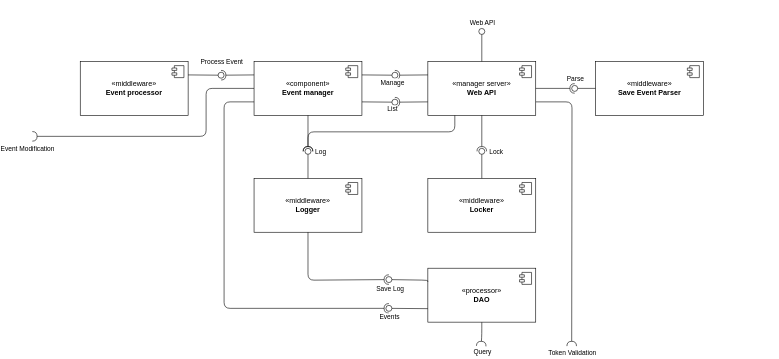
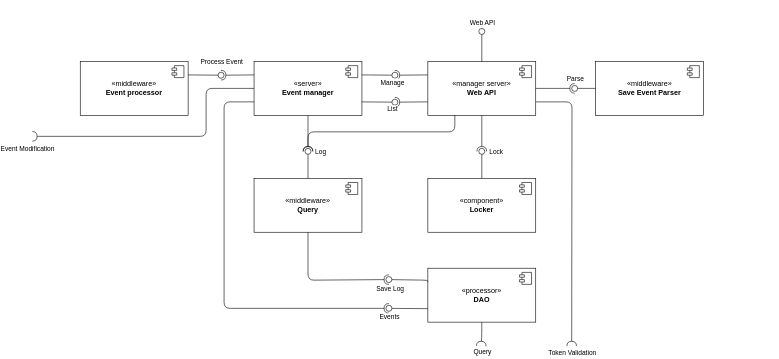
  <mxCell id="0" />
  <mxCell id="1" parent="0" />
  <mxCell id="2" value="" style="rounded=1;orthogonalLoop=1;jettySize=auto;html=1;endArrow=halfCircle;endFill=0;endSize=6;strokeWidth=1;sketch=0;fontSize=12;exitX=1;exitY=0.75;exitDx=0;exitDy=0;edgeStyle=orthogonalEdgeStyle;curved=0;" parent="1" source="10" edge="1"><mxGeometry relative="1" as="geometry"><mxPoint x="719" y="60" as="sourcePoint" /><mxPoint x="920" y="577" as="targetPoint" /></mxGeometry></mxCell>
  <mxCell id="3" value="Token Validation" style="edgeLabel;html=1;align=center;verticalAlign=middle;resizable=0;points=[];" parent="2" vertex="1" connectable="0"><mxGeometry x="0.695" relative="1" as="geometry"><mxPoint y="82" as="offset" /></mxGeometry></mxCell>
  <mxCell id="4" value="" style="ellipse;whiteSpace=wrap;html=1;align=center;aspect=fixed;fillColor=none;strokeColor=none;resizable=0;perimeter=centerPerimeter;rotatable=0;allowArrows=0;points=[];outlineConnect=1;" parent="1" vertex="1"><mxGeometry x="699" y="20" width="10" height="10" as="geometry" /></mxCell>
  <mxCell id="5" value="" style="ellipse;whiteSpace=wrap;html=1;align=center;aspect=fixed;fillColor=none;strokeColor=none;resizable=0;perimeter=centerPerimeter;rotatable=0;allowArrows=0;points=[];outlineConnect=1;" parent="1" vertex="1"><mxGeometry x="1220" y="157" width="10" height="10" as="geometry" /></mxCell>
  <mxCell id="6" value="" style="rounded=0;orthogonalLoop=1;jettySize=auto;html=1;endArrow=halfCircle;endFill=0;endSize=6;strokeWidth=1;sketch=0;exitX=0;exitY=0.75;exitDx=0;exitDy=0;" parent="1" source="10" target="9" edge="1"><mxGeometry relative="1" as="geometry"><mxPoint x="830" y="167" as="sourcePoint" /></mxGeometry></mxCell>
  <mxCell id="7" value="" style="rounded=0;orthogonalLoop=1;jettySize=auto;html=1;endArrow=oval;endFill=0;sketch=0;sourcePerimeterSpacing=0;targetPerimeterSpacing=0;endSize=10;exitX=1;exitY=0.75;exitDx=0;exitDy=0;" parent="1" source="21" target="9" edge="1"><mxGeometry relative="1" as="geometry"><mxPoint x="979" y="167" as="sourcePoint" /></mxGeometry></mxCell>
  <mxCell id="8" value="List" style="edgeLabel;html=1;align=center;verticalAlign=middle;resizable=0;points=[];" vertex="1" connectable="0" parent="7"><mxGeometry x="0.018" y="1" relative="1" as="geometry"><mxPoint x="22" y="13" as="offset" /></mxGeometry></mxCell>
  <mxCell id="9" value="" style="ellipse;whiteSpace=wrap;html=1;align=center;aspect=fixed;fillColor=none;strokeColor=none;resizable=0;perimeter=centerPerimeter;rotatable=0;allowArrows=0;points=[];outlineConnect=1;" parent="1" vertex="1"><mxGeometry y="165" width="10" height="10" as="geometry" x="620" /></mxCell>
  <mxCell id="10" value="«manager server»&lt;br&gt;&lt;b&gt;Web API&lt;br&gt;&lt;/b&gt;" style="html=1;dropTarget=0;whiteSpace=wrap;" parent="1" vertex="1"><mxGeometry x="680" y="102" width="180" height="90" as="geometry" /></mxCell>
  <mxCell id="11" value="" style="shape=module;jettyWidth=8;jettyHeight=4;" parent="10" vertex="1"><mxGeometry x="1" width="20" height="20" relative="1" as="geometry"><mxPoint x="-27" y="7" as="offset" /></mxGeometry></mxCell>
  <mxCell id="12" value="" style="rounded=0;orthogonalLoop=1;jettySize=auto;html=1;endArrow=halfCircle;endFill=0;endSize=6;strokeWidth=1;sketch=0;exitX=1;exitY=0.5;exitDx=0;exitDy=0;edgeStyle=orthogonalEdgeStyle;" parent="1" source="10" target="15" edge="1"><mxGeometry relative="1" as="geometry"><mxPoint x="650" y="172" as="sourcePoint" /></mxGeometry></mxCell>
  <mxCell id="13" value="" style="rounded=1;orthogonalLoop=1;jettySize=auto;html=1;endArrow=oval;endFill=0;sketch=0;sourcePerimeterSpacing=0;targetPerimeterSpacing=0;endSize=10;exitX=0;exitY=0.5;exitDx=0;exitDy=0;edgeStyle=orthogonalEdgeStyle;" parent="1" source="50" target="15" edge="1"><mxGeometry relative="1" as="geometry"><mxPoint x="610" y="172" as="sourcePoint" /></mxGeometry></mxCell>
  <mxCell id="14" value="Parse" style="edgeLabel;html=1;align=center;verticalAlign=middle;resizable=0;points=[];" parent="13" vertex="1" connectable="0"><mxGeometry x="0.04" relative="1" as="geometry"><mxPoint x="-17" y="-17" as="offset" /></mxGeometry></mxCell>
  <mxCell id="15" value="" style="ellipse;whiteSpace=wrap;html=1;align=center;aspect=fixed;fillColor=none;strokeColor=none;resizable=0;perimeter=centerPerimeter;rotatable=0;allowArrows=0;points=[];outlineConnect=1;" parent="1" vertex="1"><mxGeometry x="920" y="142" width="10" height="10" as="geometry" /></mxCell>
  <mxCell id="16" value="" style="rounded=0;orthogonalLoop=1;jettySize=auto;html=1;endArrow=oval;endFill=0;sketch=0;sourcePerimeterSpacing=0;targetPerimeterSpacing=0;endSize=10;exitX=0.5;exitY=0;exitDx=0;exitDy=0;" parent="1" source="10" target="18" edge="1"><mxGeometry relative="1" as="geometry"><mxPoint y="122" as="sourcePoint" x="620" /></mxGeometry></mxCell>
  <mxCell id="17" value="Web API" style="edgeLabel;html=1;align=center;verticalAlign=middle;resizable=0;points=[];" parent="16" vertex="1" connectable="0"><mxGeometry x="-0.28" y="1" relative="1" as="geometry"><mxPoint x="1" y="-47" as="offset" /></mxGeometry></mxCell>
  <mxCell id="18" value="" style="ellipse;whiteSpace=wrap;html=1;align=center;aspect=fixed;fillColor=none;strokeColor=none;resizable=0;perimeter=centerPerimeter;rotatable=0;allowArrows=0;points=[];outlineConnect=1;" parent="1" vertex="1"><mxGeometry x="765" y="47" width="10" height="10" as="geometry" /></mxCell>
  <mxCell id="19" style="edgeStyle=orthogonalEdgeStyle;rounded=1;orthogonalLoop=1;jettySize=auto;html=1;exitX=0;exitY=0.5;exitDx=0;exitDy=0;endArrow=halfCircle;endFill=0;curved=0;" edge="1" parent="1" source="21"><mxGeometry relative="1" as="geometry"><mxPoint x="20" y="227" as="targetPoint" /><Array as="points"><mxPoint x="310" y="147" /><mxPoint x="310" y="227" /></Array></mxGeometry></mxCell>
  <mxCell id="20" value="Event Modification" style="edgeLabel;html=1;align=center;verticalAlign=middle;resizable=0;points=[];" vertex="1" connectable="0" parent="19"><mxGeometry x="0.547" y="3" relative="1" as="geometry"><mxPoint x="-111" y="17" as="offset" /></mxGeometry></mxCell>
- <mxCell id="21" value="«component»&lt;br&gt;&lt;b&gt;Event manager&lt;/b&gt;&lt;br&gt;&lt;b&gt;&lt;/b&gt;" style="html=1;dropTarget=0;whiteSpace=wrap;" parent="1" vertex="1"><mxGeometry x="390" y="102" width="180" height="90" as="geometry" /></mxCell>
+ <mxCell id="21" value="«server»&lt;br&gt;&lt;b&gt;Event manager&lt;/b&gt;&lt;br&gt;&lt;b&gt;&lt;/b&gt;" style="html=1;dropTarget=0;whiteSpace=wrap;" parent="1" vertex="1"><mxGeometry x="390" y="102" width="180" height="90" as="geometry" /></mxCell>
  <mxCell id="22" value="" style="shape=module;jettyWidth=8;jettyHeight=4;" parent="21" vertex="1"><mxGeometry x="1" width="20" height="20" relative="1" as="geometry"><mxPoint x="-27" y="7" as="offset" /></mxGeometry></mxCell>
  <mxCell id="23" style="edgeStyle=orthogonalEdgeStyle;rounded=1;orthogonalLoop=1;jettySize=auto;html=1;exitX=0.5;exitY=1;exitDx=0;exitDy=0;endArrow=halfCircle;endFill=0;curved=0;" parent="1" source="25" edge="1"><mxGeometry relative="1" as="geometry"><mxPoint x="769" y="577" as="targetPoint" /></mxGeometry></mxCell>
  <mxCell id="24" value="Query" style="edgeLabel;html=1;align=center;verticalAlign=middle;resizable=0;points=[];" vertex="1" connectable="0" parent="23"><mxGeometry x="-0.039" relative="1" as="geometry"><mxPoint y="30" as="offset" /></mxGeometry></mxCell>
  <mxCell id="25" value="&lt;div&gt;«processor»&lt;/div&gt;&lt;div&gt;&lt;b&gt;DAO&lt;/b&gt;&lt;/div&gt;" style="html=1;dropTarget=0;whiteSpace=wrap;" parent="1" vertex="1"><mxGeometry x="680" y="447" width="180" height="90" as="geometry" /></mxCell>
  <mxCell id="26" value="" style="shape=module;jettyWidth=8;jettyHeight=4;" parent="25" vertex="1"><mxGeometry x="1" width="20" height="20" relative="1" as="geometry"><mxPoint x="-27" y="7" as="offset" /></mxGeometry></mxCell>
  <mxCell id="27" value="" style="rounded=0;orthogonalLoop=1;jettySize=auto;html=1;endArrow=halfCircle;endFill=0;endSize=6;strokeWidth=1;sketch=0;exitX=0;exitY=0.25;exitDx=0;exitDy=0;entryX=-0.309;entryY=0.53;entryDx=0;entryDy=0;entryPerimeter=0;" parent="1" source="10" target="30" edge="1"><mxGeometry relative="1" as="geometry"><mxPoint x="943" y="122" as="sourcePoint" /></mxGeometry></mxCell>
  <mxCell id="28" value="" style="rounded=0;orthogonalLoop=1;jettySize=auto;html=1;endArrow=oval;endFill=0;sketch=0;sourcePerimeterSpacing=0;targetPerimeterSpacing=0;endSize=10;exitX=1;exitY=0.25;exitDx=0;exitDy=0;" parent="1" source="21" target="30" edge="1"><mxGeometry relative="1" as="geometry"><mxPoint x="600" y="37" as="sourcePoint" /></mxGeometry></mxCell>
  <mxCell id="29" value="Manage" style="edgeLabel;html=1;align=center;verticalAlign=middle;resizable=0;points=[];" vertex="1" connectable="0" parent="28"><mxGeometry x="-0.055" y="1" relative="1" as="geometry"><mxPoint x="24" y="13" as="offset" /></mxGeometry></mxCell>
  <mxCell id="30" value="" style="ellipse;whiteSpace=wrap;html=1;align=center;aspect=fixed;fillColor=none;strokeColor=none;resizable=0;perimeter=centerPerimeter;rotatable=0;allowArrows=0;points=[];outlineConnect=1;" parent="1" vertex="1"><mxGeometry y="120" width="10" height="10" as="geometry" x="620" /></mxCell>
- <mxCell id="31" value="&lt;div&gt;«middleware»&lt;/div&gt;&lt;div&gt;&lt;b&gt;Locker&lt;/b&gt;&lt;/div&gt;" style="html=1;dropTarget=0;whiteSpace=wrap;" parent="1" vertex="1"><mxGeometry x="680" y="297" width="180" height="90" as="geometry" /></mxCell>
+ <mxCell id="31" value="&lt;div&gt;«component»&lt;/div&gt;&lt;div&gt;&lt;b&gt;Locker&lt;/b&gt;&lt;/div&gt;" style="html=1;dropTarget=0;whiteSpace=wrap;" parent="1" vertex="1"><mxGeometry x="680" y="297" width="180" height="90" as="geometry" /></mxCell>
  <mxCell id="32" value="" style="shape=module;jettyWidth=8;jettyHeight=4;" parent="31" vertex="1"><mxGeometry x="1" width="20" height="20" relative="1" as="geometry"><mxPoint x="-27" y="7" as="offset" /></mxGeometry></mxCell>
  <mxCell id="33" value="" style="rounded=0;orthogonalLoop=1;jettySize=auto;html=1;endArrow=halfCircle;endFill=0;endSize=6;strokeWidth=1;sketch=0;exitX=0.5;exitY=1;exitDx=0;exitDy=0;" parent="1" source="10" target="36" edge="1"><mxGeometry relative="1" as="geometry"><mxPoint x="790" y="252" as="sourcePoint" /></mxGeometry></mxCell>
  <mxCell id="34" value="Lock" style="edgeLabel;html=1;align=center;verticalAlign=middle;resizable=0;points=[];" vertex="1" connectable="0" parent="33"><mxGeometry x="-0.409" y="1" relative="1" as="geometry"><mxPoint x="22" y="42" as="offset" /></mxGeometry></mxCell>
  <mxCell id="35" value="" style="rounded=0;orthogonalLoop=1;jettySize=auto;html=1;endArrow=oval;endFill=0;sketch=0;sourcePerimeterSpacing=0;targetPerimeterSpacing=0;endSize=10;exitX=0.5;exitY=0;exitDx=0;exitDy=0;" parent="1" source="31" target="36" edge="1"><mxGeometry relative="1" as="geometry"><mxPoint x="750" y="252" as="sourcePoint" /></mxGeometry></mxCell>
  <mxCell id="36" value="" style="ellipse;whiteSpace=wrap;html=1;align=center;aspect=fixed;fillColor=none;strokeColor=none;resizable=0;perimeter=centerPerimeter;rotatable=0;allowArrows=0;points=[];outlineConnect=1;" parent="1" vertex="1"><mxGeometry x="765" y="247" width="10" height="10" as="geometry" /></mxCell>
- <mxCell id="37" value="«middleware»&lt;br&gt;&lt;b&gt;Logger&lt;/b&gt;" style="html=1;dropTarget=0;whiteSpace=wrap;" parent="1" vertex="1"><mxGeometry x="390" y="297" width="180" height="90" as="geometry" /></mxCell>
+ <mxCell id="37" value="«middleware»&lt;br&gt;&lt;b&gt;Query&lt;/b&gt;" style="html=1;dropTarget=0;whiteSpace=wrap;" parent="1" vertex="1"><mxGeometry x="390" y="297" width="180" height="90" as="geometry" /></mxCell>
  <mxCell id="38" value="" style="shape=module;jettyWidth=8;jettyHeight=4;" parent="37" vertex="1"><mxGeometry x="1" width="20" height="20" relative="1" as="geometry"><mxPoint x="-27" y="7" as="offset" /></mxGeometry></mxCell>
  <mxCell id="39" value="" style="rounded=0;orthogonalLoop=1;jettySize=auto;html=1;endArrow=halfCircle;endFill=0;endSize=6;strokeWidth=1;sketch=0;exitX=0.5;exitY=1;exitDx=0;exitDy=0;" parent="1" source="21" target="42" edge="1"><mxGeometry relative="1" as="geometry"><mxPoint x="1054" y="192" as="sourcePoint" /></mxGeometry></mxCell>
  <mxCell id="40" value="Log" style="edgeLabel;html=1;align=center;verticalAlign=middle;resizable=0;points=[];" vertex="1" connectable="0" parent="39"><mxGeometry x="-0.1" y="1" relative="1" as="geometry"><mxPoint x="19" y="33" as="offset" /></mxGeometry></mxCell>
  <mxCell id="41" value="" style="rounded=0;orthogonalLoop=1;jettySize=auto;html=1;endArrow=oval;endFill=0;sketch=0;sourcePerimeterSpacing=0;targetPerimeterSpacing=0;endSize=10;exitX=0.5;exitY=0;exitDx=0;exitDy=0;" parent="1" source="37" target="42" edge="1"><mxGeometry relative="1" as="geometry"><mxPoint x="1054" y="307" as="sourcePoint" /></mxGeometry></mxCell>
  <mxCell id="42" value="" style="ellipse;whiteSpace=wrap;html=1;align=center;aspect=fixed;fillColor=none;strokeColor=none;resizable=0;perimeter=centerPerimeter;rotatable=0;allowArrows=0;points=[];outlineConnect=1;" parent="1" vertex="1"><mxGeometry x="475" y="247" width="10" height="10" as="geometry" /></mxCell>
  <mxCell id="43" value="" style="ellipse;whiteSpace=wrap;html=1;align=center;aspect=fixed;fillColor=none;strokeColor=none;resizable=0;perimeter=centerPerimeter;rotatable=0;allowArrows=0;points=[];outlineConnect=1;" parent="1" vertex="1"><mxGeometry x="1234" y="120" width="10" height="10" as="geometry" /></mxCell>
  <mxCell id="44" value="" style="rounded=1;orthogonalLoop=1;jettySize=auto;html=1;endArrow=halfCircle;endFill=0;endSize=6;strokeWidth=1;sketch=0;edgeStyle=orthogonalEdgeStyle;curved=0;exitX=0.5;exitY=1;exitDx=0;exitDy=0;" parent="1" edge="1" target="47" source="37"><mxGeometry relative="1" as="geometry"><mxPoint x="270" y="497" as="sourcePoint" /><mxPoint x="1240" y="168" as="targetPoint" /><Array as="points"><mxPoint x="480" y="467" /><mxPoint x="615" y="467" /></Array></mxGeometry></mxCell>
  <mxCell id="45" value="" style="rounded=1;orthogonalLoop=1;jettySize=auto;html=1;endArrow=oval;endFill=0;sketch=0;sourcePerimeterSpacing=0;targetPerimeterSpacing=0;endSize=10;exitX=0;exitY=0.25;exitDx=0;exitDy=0;edgeStyle=orthogonalEdgeStyle;" parent="1" source="25" target="47" edge="1"><mxGeometry relative="1" as="geometry"><mxPoint x="1229" y="282" as="sourcePoint" /><Array as="points"><mxPoint x="680" y="467" /><mxPoint x="615" y="467" /></Array></mxGeometry></mxCell>
  <mxCell id="46" value="Save Log" style="edgeLabel;html=1;align=center;verticalAlign=middle;resizable=0;points=[];" vertex="1" connectable="0" parent="45"><mxGeometry x="-0.193" y="2" relative="1" as="geometry"><mxPoint x="-39" y="13" as="offset" /></mxGeometry></mxCell>
  <mxCell id="47" value="" style="ellipse;whiteSpace=wrap;html=1;align=center;aspect=fixed;fillColor=none;strokeColor=none;resizable=0;perimeter=centerPerimeter;rotatable=0;allowArrows=0;points=[];outlineConnect=1;" parent="1" vertex="1"><mxGeometry x="610" y="461" width="10" height="10" as="geometry" /></mxCell>
  <mxCell id="48" value="&lt;div&gt;«middleware»&lt;/div&gt;&lt;b&gt;Event processor&lt;/b&gt;" style="html=1;dropTarget=0;whiteSpace=wrap;" parent="1" vertex="1"><mxGeometry x="100" y="102" width="180" height="90" as="geometry" /></mxCell>
  <mxCell id="49" value="" style="shape=module;jettyWidth=8;jettyHeight=4;" parent="48" vertex="1"><mxGeometry x="1" width="20" height="20" relative="1" as="geometry"><mxPoint x="-27" y="7" as="offset" /></mxGeometry></mxCell>
  <mxCell id="50" value="«middleware&lt;span style=&quot;background-color: initial;&quot;&gt;»&lt;/span&gt;&lt;div&gt;&lt;b&gt;Save Event Parser&lt;/b&gt;&lt;/div&gt;" style="html=1;dropTarget=0;whiteSpace=wrap;" vertex="1" parent="1"><mxGeometry x="960" y="102" width="180" height="90" as="geometry" /></mxCell>
  <mxCell id="51" value="" style="shape=module;jettyWidth=8;jettyHeight=4;" vertex="1" parent="50"><mxGeometry x="1" width="20" height="20" relative="1" as="geometry"><mxPoint x="-27" y="7" as="offset" /></mxGeometry></mxCell>
  <mxCell id="52" value="" style="rounded=0;orthogonalLoop=1;jettySize=auto;html=1;endArrow=halfCircle;endFill=0;endSize=6;strokeWidth=1;sketch=0;exitX=0;exitY=0.25;exitDx=0;exitDy=0;" edge="1" target="55" parent="1" source="21"><mxGeometry relative="1" as="geometry"><mxPoint x="190" y="82" as="sourcePoint" /></mxGeometry></mxCell>
  <mxCell id="53" value="" style="rounded=0;orthogonalLoop=1;jettySize=auto;html=1;endArrow=oval;endFill=0;sketch=0;sourcePerimeterSpacing=0;targetPerimeterSpacing=0;endSize=10;exitX=1;exitY=0.25;exitDx=0;exitDy=0;" edge="1" target="55" parent="1" source="48"><mxGeometry relative="1" as="geometry"><mxPoint x="150" y="82" as="sourcePoint" /></mxGeometry></mxCell>
  <mxCell id="54" value="Process Event" style="edgeLabel;html=1;align=center;verticalAlign=middle;resizable=0;points=[];" vertex="1" connectable="0" parent="53"><mxGeometry x="-0.072" y="1" relative="1" as="geometry"><mxPoint x="29" y="-22" as="offset" /></mxGeometry></mxCell>
  <mxCell id="55" value="" style="ellipse;whiteSpace=wrap;html=1;align=center;aspect=fixed;fillColor=none;strokeColor=none;resizable=0;perimeter=centerPerimeter;rotatable=0;allowArrows=0;points=[];outlineConnect=1;" vertex="1" parent="1"><mxGeometry x="330" y="120" width="10" height="10" as="geometry" /></mxCell>
  <mxCell id="56" value="" style="ellipse;whiteSpace=wrap;html=1;align=center;aspect=fixed;fillColor=none;strokeColor=none;resizable=0;perimeter=centerPerimeter;rotatable=0;allowArrows=0;points=[];outlineConnect=1;" vertex="1" parent="1"><mxGeometry x="540" y="507" width="10" height="10" as="geometry" /></mxCell>
  <mxCell id="57" value="" style="rounded=1;orthogonalLoop=1;jettySize=auto;html=1;endArrow=halfCircle;endFill=0;endSize=6;strokeWidth=1;sketch=0;exitX=0;exitY=0.75;exitDx=0;exitDy=0;edgeStyle=orthogonalEdgeStyle;curved=0;" edge="1" target="60" parent="1" source="21"><mxGeometry relative="1" as="geometry"><mxPoint x="520" y="312" as="sourcePoint" /><Array as="points"><mxPoint x="340" y="169" /><mxPoint x="340" y="514" /></Array></mxGeometry></mxCell>
  <mxCell id="58" value="" style="rounded=0;orthogonalLoop=1;jettySize=auto;html=1;endArrow=oval;endFill=0;sketch=0;sourcePerimeterSpacing=0;targetPerimeterSpacing=0;endSize=10;exitX=0;exitY=0.75;exitDx=0;exitDy=0;" edge="1" target="60" parent="1" source="25"><mxGeometry relative="1" as="geometry"><mxPoint x="480" y="312" as="sourcePoint" /></mxGeometry></mxCell>
  <mxCell id="59" value="Events" style="edgeLabel;html=1;align=center;verticalAlign=middle;resizable=0;points=[];" vertex="1" connectable="0" parent="58"><mxGeometry x="0.024" relative="1" as="geometry"><mxPoint x="-32" y="14" as="offset" /></mxGeometry></mxCell>
  <mxCell id="60" value="" style="ellipse;whiteSpace=wrap;html=1;align=center;aspect=fixed;fillColor=none;strokeColor=none;resizable=0;perimeter=centerPerimeter;rotatable=0;allowArrows=0;points=[];outlineConnect=1;" vertex="1" parent="1"><mxGeometry x="610" y="509" width="10" height="10" as="geometry" /></mxCell>
  <mxCell id="61" style="edgeStyle=orthogonalEdgeStyle;rounded=1;orthogonalLoop=1;jettySize=auto;html=1;exitX=0.25;exitY=1;exitDx=0;exitDy=0;entryX=0.582;entryY=-0.082;entryDx=0;entryDy=0;entryPerimeter=0;curved=0;endArrow=halfCircle;endFill=0;" edge="1" parent="1" source="10" target="42"><mxGeometry relative="1" as="geometry" /></mxCell>
